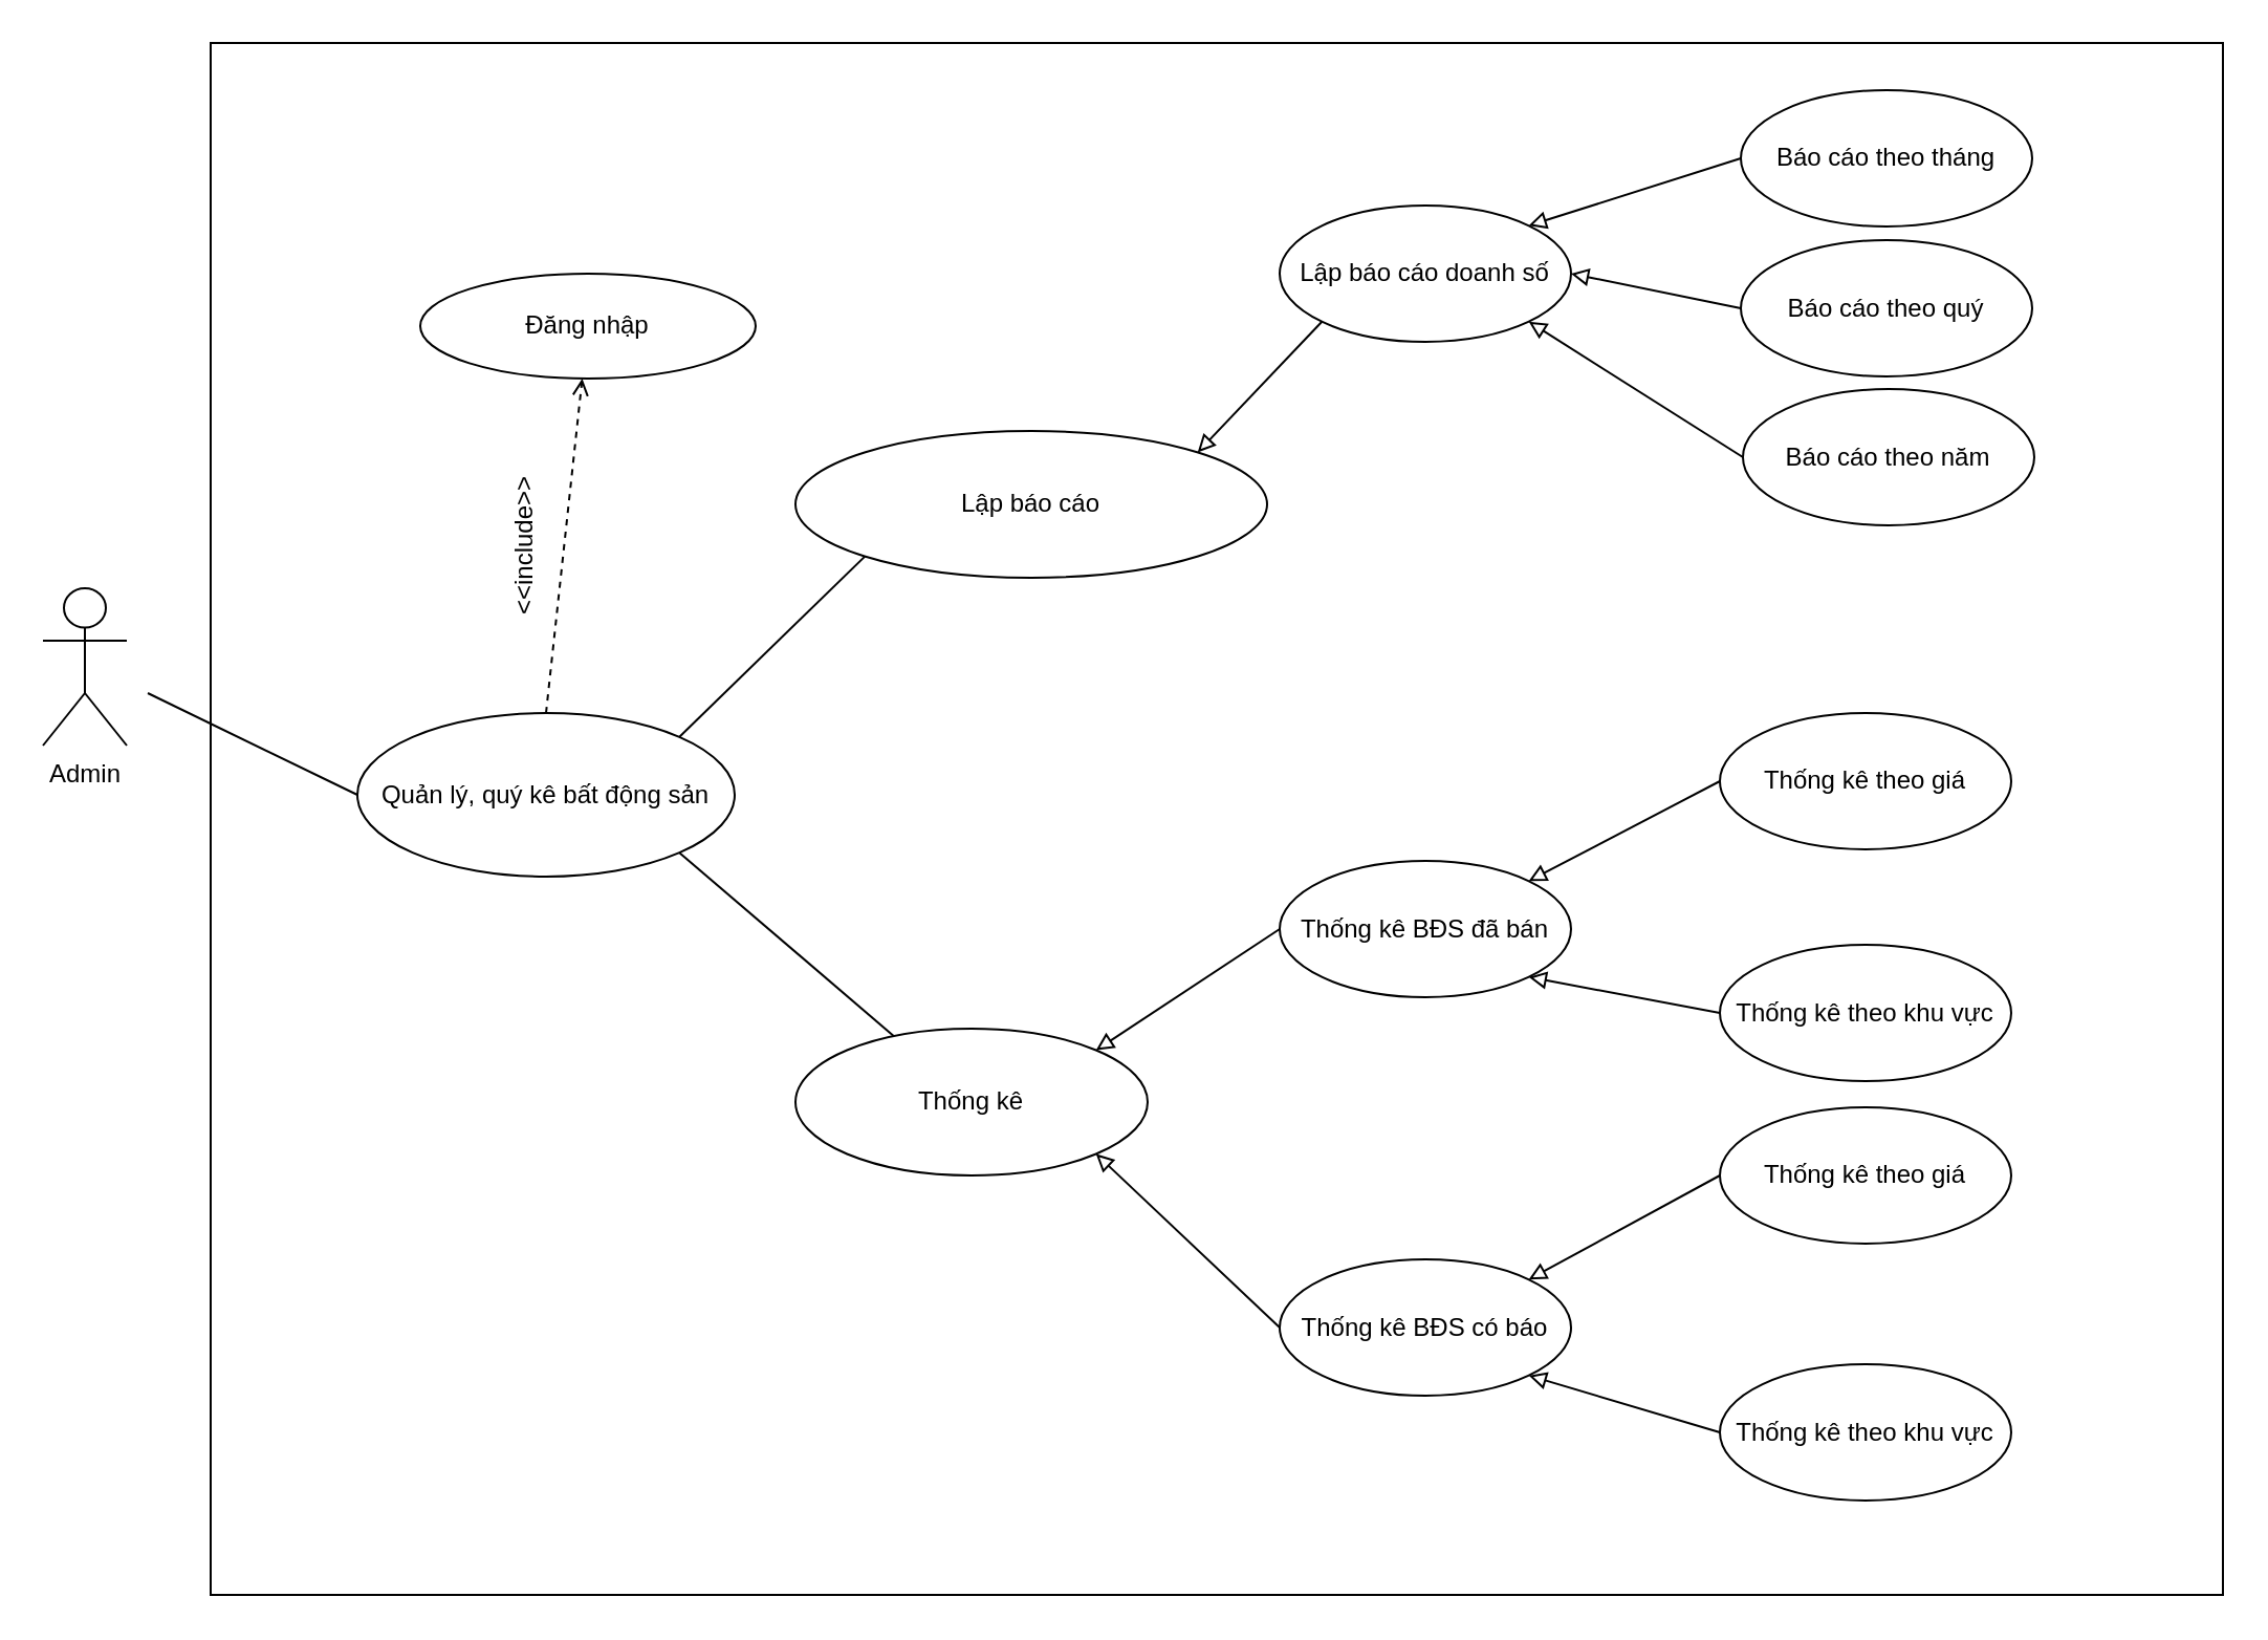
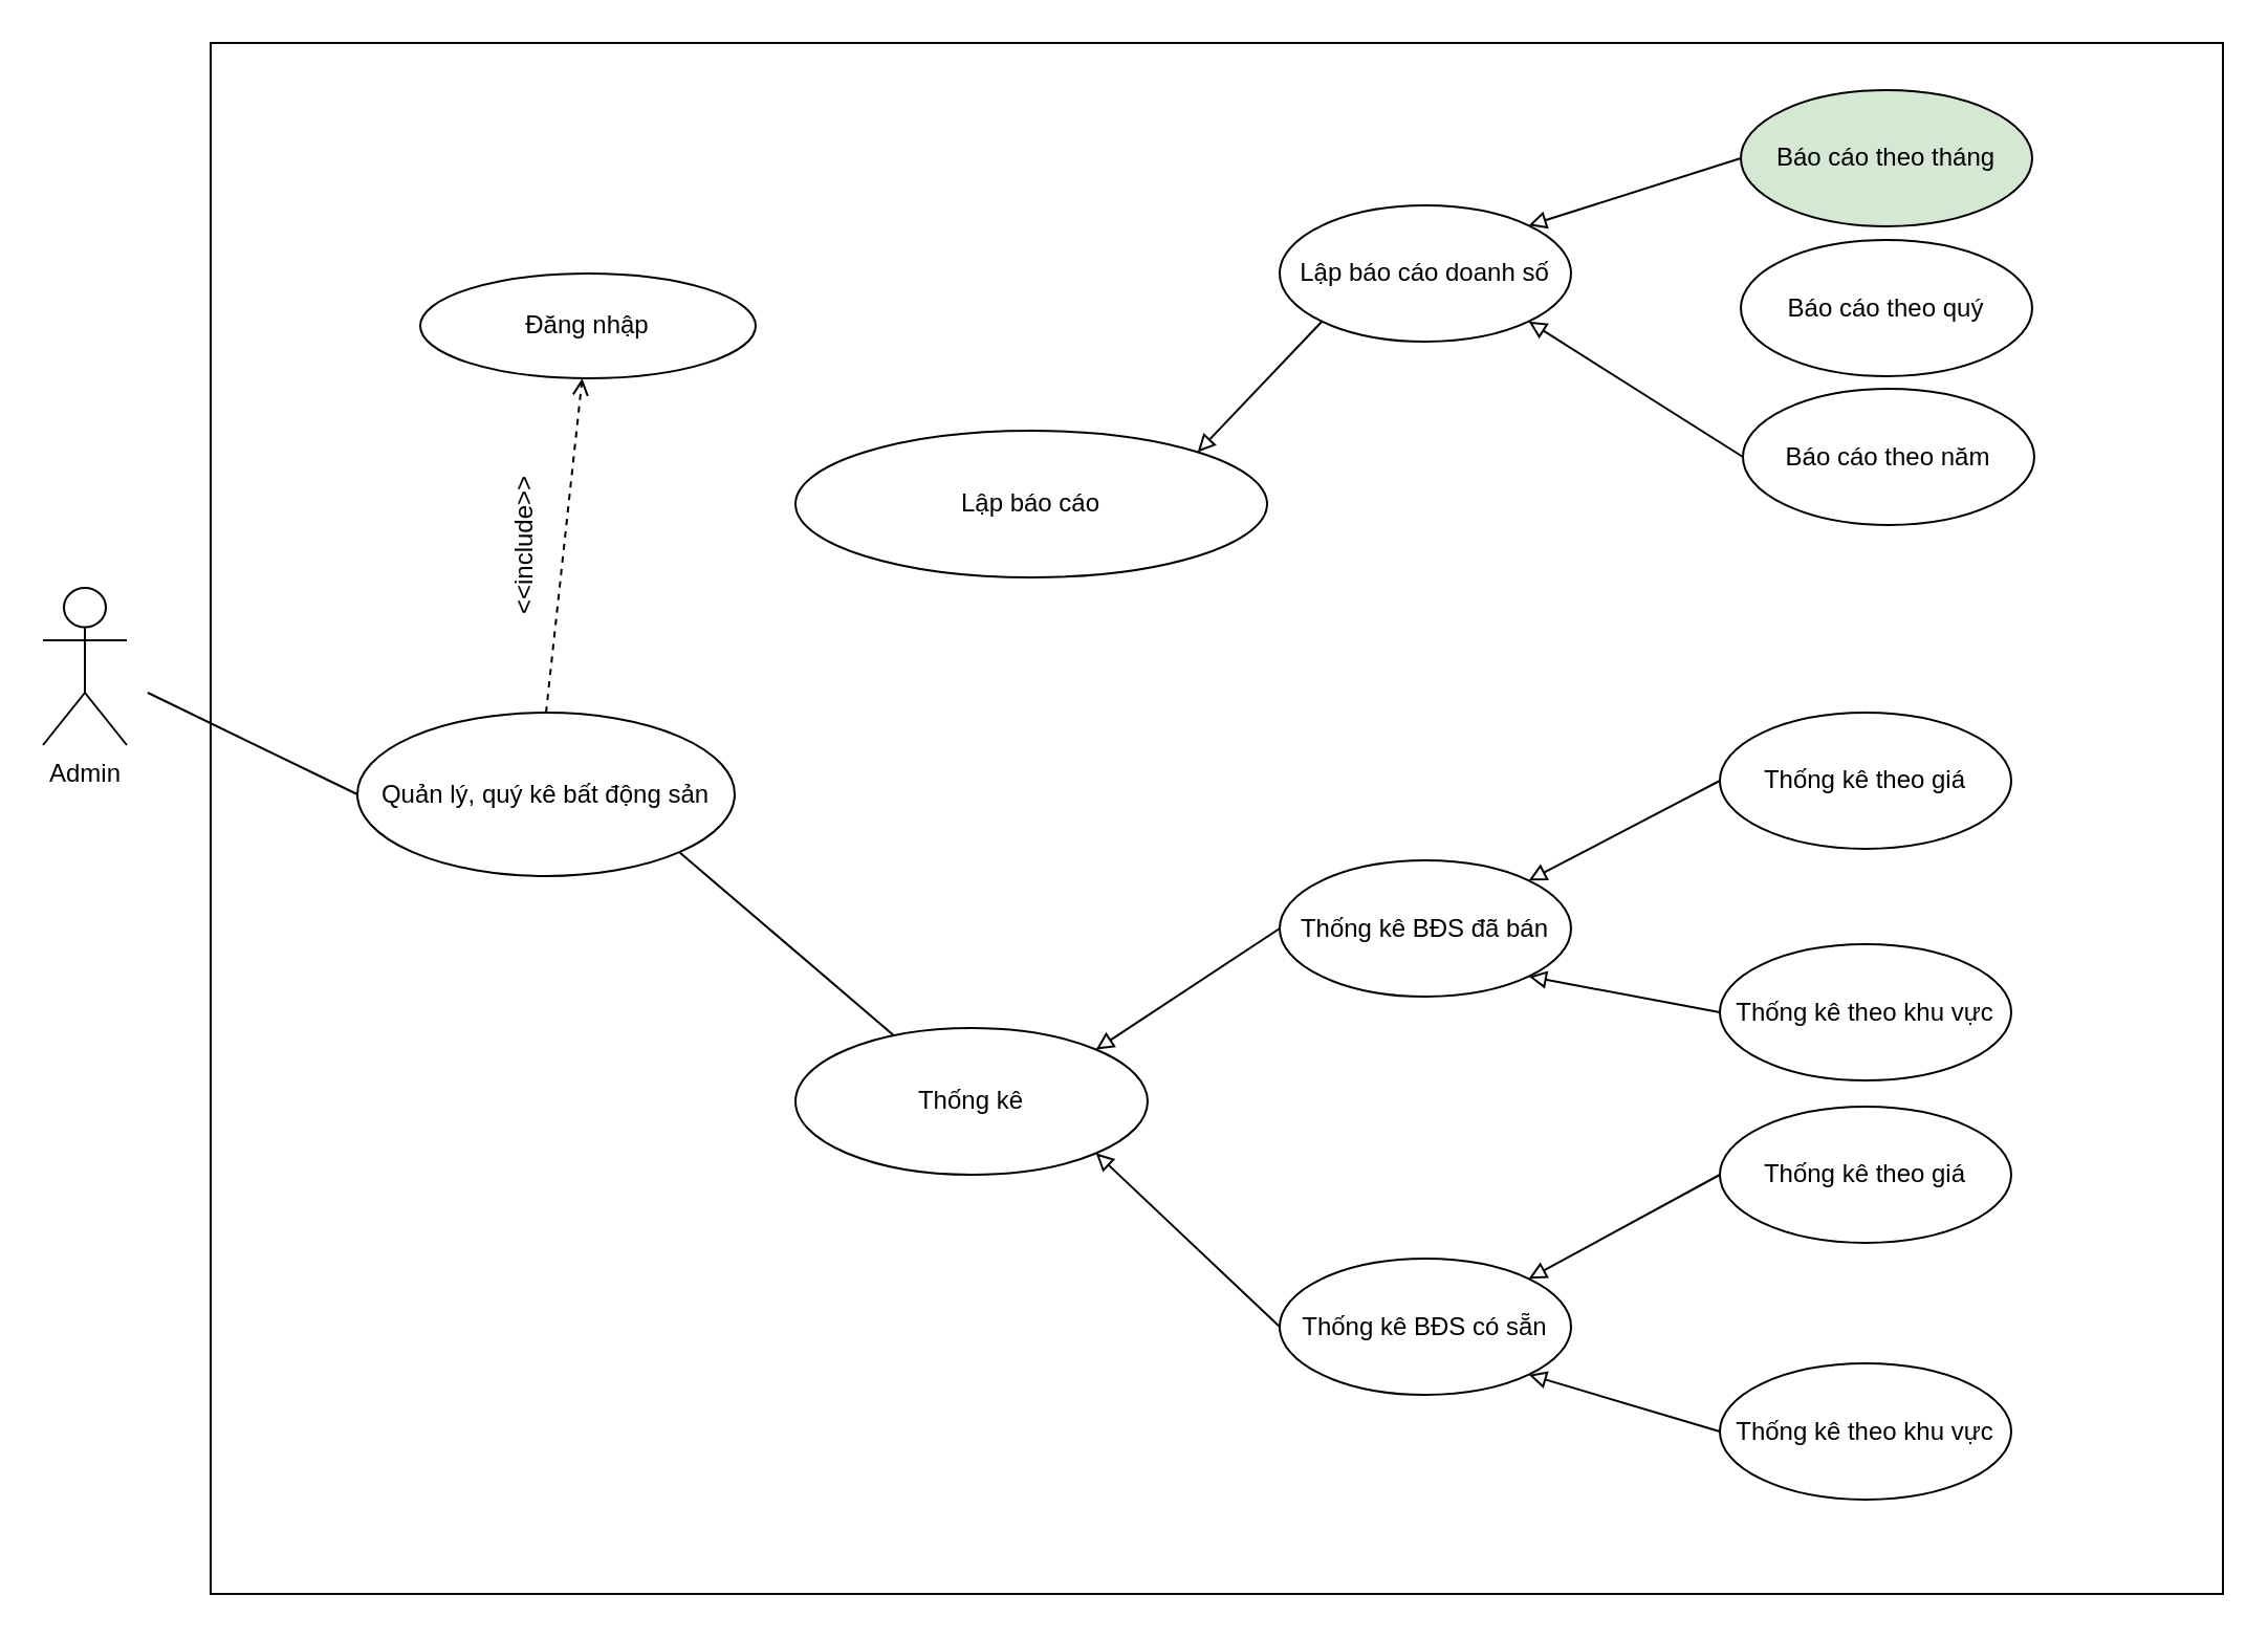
  <mxCell id="0" />
  <mxCell id="1" parent="0" />
  <mxCell id="2" value="Admin" style="shape=umlActor;verticalLabelPosition=bottom;labelBackgroundColor=#ffffff;verticalAlign=top;html=1;outlineConnect=0;" vertex="1" parent="1"><mxGeometry x="20" y="280" width="40" height="75" as="geometry" /></mxCell>
  <mxCell id="3" value="" style="rounded=0;whiteSpace=wrap;html=1;" vertex="1" parent="1"><mxGeometry x="100" y="20" width="960" height="740" as="geometry" /></mxCell>
  <mxCell id="4" value="Quản lý, quý kê bất động sản" style="ellipse;whiteSpace=wrap;html=1;" vertex="1" parent="1"><mxGeometry x="170" y="339.5" width="180" height="78" as="geometry" /></mxCell>
  <mxCell id="5" value="Lập báo cáo doanh số" style="ellipse;whiteSpace=wrap;html=1;" vertex="1" parent="1"><mxGeometry x="610" y="97.5" width="139" height="65" as="geometry" /></mxCell>
  <mxCell id="6" value="" style="endArrow=none;html=1;entryX=0;entryY=0.5;entryDx=0;entryDy=0;" edge="1" parent="1" target="4"><mxGeometry width="50" height="50" relative="1" as="geometry"><mxPoint x="70" y="330" as="sourcePoint" /><mxPoint x="130" y="250" as="targetPoint" /></mxGeometry></mxCell>
  <mxCell id="7" value="" style="endArrow=open;dashed=1;html=1;endFill=0;exitX=0.5;exitY=0;exitDx=0;exitDy=0;" edge="1" parent="1" source="4" target="9"><mxGeometry width="50" height="50" relative="1" as="geometry"><mxPoint x="602.5" y="290" as="sourcePoint" /><mxPoint x="740.074" y="332.322" as="targetPoint" /></mxGeometry></mxCell>
  <mxCell id="8" value="&amp;lt;&amp;lt;include&amp;gt;&amp;gt;" style="text;html=1;strokeColor=none;fillColor=none;align=center;verticalAlign=middle;whiteSpace=wrap;rounded=0;rotation=-90;" vertex="1" parent="1"><mxGeometry x="230" y="250" width="40" height="20" as="geometry" /></mxCell>
  <mxCell id="9" value="Đăng nhập" style="ellipse;whiteSpace=wrap;html=1;" vertex="1" parent="1"><mxGeometry x="200" y="130" width="160" height="50" as="geometry" /></mxCell>
  <mxCell id="10" value="" style="endArrow=block;html=1;endFill=0;exitX=0;exitY=1;exitDx=0;exitDy=0;entryX=1;entryY=0;entryDx=0;entryDy=0;" edge="1" parent="1" source="5" target="11"><mxGeometry width="50" height="50" relative="1" as="geometry"><mxPoint x="468.5" y="209.5" as="sourcePoint" /><mxPoint x="402.976" y="310.47" as="targetPoint" /><Array as="points" /></mxGeometry></mxCell>
  <mxCell id="11" value="Lập báo cáo" style="ellipse;whiteSpace=wrap;html=1;" vertex="1" parent="1"><mxGeometry x="379" y="205" width="225" height="70" as="geometry" /></mxCell>
- <mxCell id="12" value="" style="endArrow=none;html=1;entryX=0;entryY=1;entryDx=0;entryDy=0;exitX=1;exitY=0;exitDx=0;exitDy=0;" edge="1" parent="1" source="4" target="11"><mxGeometry width="50" height="50" relative="1" as="geometry"><mxPoint x="80" y="340" as="sourcePoint" /><mxPoint x="180" y="388.5" as="targetPoint" /></mxGeometry></mxCell>
  <mxCell id="13" value="Thống kê" style="ellipse;whiteSpace=wrap;html=1;" vertex="1" parent="1"><mxGeometry x="379" y="490" width="168" height="70" as="geometry" /></mxCell>
  <mxCell id="14" value="" style="endArrow=none;html=1;exitX=1;exitY=1;exitDx=0;exitDy=0;" edge="1" parent="1" source="4" target="13"><mxGeometry width="50" height="50" relative="1" as="geometry"><mxPoint x="80" y="340" as="sourcePoint" /><mxPoint x="180" y="388.5" as="targetPoint" /></mxGeometry></mxCell>
  <mxCell id="15" value="Thống kê BĐS đã bán" style="ellipse;whiteSpace=wrap;html=1;" vertex="1" parent="1"><mxGeometry x="610" y="410" width="139" height="65" as="geometry" /></mxCell>
- <mxCell id="16" value="Thống kê BĐS có báo" style="ellipse;whiteSpace=wrap;html=1;" vertex="1" parent="1"><mxGeometry x="610" y="600" width="139" height="65" as="geometry" /></mxCell>
- <mxCell id="17" value="Báo cáo theo tháng" style="ellipse;whiteSpace=wrap;html=1;" vertex="1" parent="1"><mxGeometry x="830" y="42.5" width="139" height="65" as="geometry" /></mxCell>
+ <mxCell id="16" value="Thống kê BĐS có sẵn" style="ellipse;whiteSpace=wrap;html=1;" vertex="1" parent="1"><mxGeometry x="610" y="600" width="139" height="65" as="geometry" /></mxCell>
+ <mxCell id="17" value="Báo cáo theo tháng" style="ellipse;whiteSpace=wrap;html=1;fillColor=#d5e8d4;" vertex="1" parent="1"><mxGeometry x="830" y="42.5" width="139" height="65" as="geometry" /></mxCell>
  <mxCell id="18" value="Báo cáo theo quý" style="ellipse;whiteSpace=wrap;html=1;" vertex="1" parent="1"><mxGeometry x="830" y="114" width="139" height="65" as="geometry" /></mxCell>
  <mxCell id="19" value="Báo cáo theo năm" style="ellipse;whiteSpace=wrap;html=1;" vertex="1" parent="1"><mxGeometry x="831" y="185" width="139" height="65" as="geometry" /></mxCell>
  <mxCell id="20" value="" style="endArrow=block;html=1;endFill=0;exitX=0;exitY=0.5;exitDx=0;exitDy=0;entryX=1;entryY=0;entryDx=0;entryDy=0;" edge="1" parent="1" source="17" target="5"><mxGeometry width="50" height="50" relative="1" as="geometry"><mxPoint x="640.153" y="162.886" as="sourcePoint" /><mxPoint x="532.397" y="225.251" as="targetPoint" /><Array as="points" /></mxGeometry></mxCell>
- <mxCell id="21" value="" style="endArrow=block;html=1;endFill=0;exitX=0;exitY=0.5;exitDx=0;exitDy=0;entryX=1;entryY=0.5;entryDx=0;entryDy=0;" edge="1" parent="1" source="18" target="5"><mxGeometry width="50" height="50" relative="1" as="geometry"><mxPoint x="650.153" y="172.886" as="sourcePoint" /><mxPoint x="542.397" y="235.251" as="targetPoint" /><Array as="points" /></mxGeometry></mxCell>
  <mxCell id="22" value="" style="endArrow=block;html=1;endFill=0;exitX=0;exitY=0.5;exitDx=0;exitDy=0;entryX=1;entryY=1;entryDx=0;entryDy=0;" edge="1" parent="1" source="19" target="5"><mxGeometry width="50" height="50" relative="1" as="geometry"><mxPoint x="660.153" y="182.886" as="sourcePoint" /><mxPoint x="552.397" y="245.251" as="targetPoint" /><Array as="points" /></mxGeometry></mxCell>
  <mxCell id="23" value="Thống kê theo giá" style="ellipse;whiteSpace=wrap;html=1;" vertex="1" parent="1"><mxGeometry x="820" y="339.5" width="139" height="65" as="geometry" /></mxCell>
  <mxCell id="24" value="Thống kê theo khu vực" style="ellipse;whiteSpace=wrap;html=1;" vertex="1" parent="1"><mxGeometry x="820" y="450" width="139" height="65" as="geometry" /></mxCell>
  <mxCell id="25" value="Thống kê theo giá" style="ellipse;whiteSpace=wrap;html=1;" vertex="1" parent="1"><mxGeometry x="820" y="527.5" width="139" height="65" as="geometry" /></mxCell>
  <mxCell id="26" value="Thống kê theo khu vực" style="ellipse;whiteSpace=wrap;html=1;" vertex="1" parent="1"><mxGeometry x="820" y="650" width="139" height="65" as="geometry" /></mxCell>
  <mxCell id="27" value="" style="endArrow=block;html=1;endFill=0;exitX=0;exitY=0.5;exitDx=0;exitDy=0;entryX=1;entryY=0;entryDx=0;entryDy=0;" edge="1" parent="1" source="23" target="15"><mxGeometry width="50" height="50" relative="1" as="geometry"><mxPoint x="840" y="85" as="sourcePoint" /><mxPoint x="738.847" y="117.114" as="targetPoint" /><Array as="points" /></mxGeometry></mxCell>
  <mxCell id="28" value="" style="endArrow=block;html=1;endFill=0;exitX=0;exitY=0.5;exitDx=0;exitDy=0;entryX=1;entryY=1;entryDx=0;entryDy=0;" edge="1" parent="1" source="24" target="15"><mxGeometry width="50" height="50" relative="1" as="geometry"><mxPoint x="850" y="95" as="sourcePoint" /><mxPoint x="748.847" y="127.114" as="targetPoint" /><Array as="points" /></mxGeometry></mxCell>
  <mxCell id="29" value="" style="endArrow=block;html=1;endFill=0;exitX=0;exitY=0.5;exitDx=0;exitDy=0;entryX=1;entryY=0;entryDx=0;entryDy=0;" edge="1" parent="1" source="25" target="16"><mxGeometry width="50" height="50" relative="1" as="geometry"><mxPoint x="830" y="382" as="sourcePoint" /><mxPoint x="738.847" y="429.614" as="targetPoint" /><Array as="points" /></mxGeometry></mxCell>
  <mxCell id="30" value="" style="endArrow=block;html=1;endFill=0;exitX=0;exitY=0.5;exitDx=0;exitDy=0;entryX=1;entryY=0;entryDx=0;entryDy=0;" edge="1" parent="1" source="15" target="13"><mxGeometry width="50" height="50" relative="1" as="geometry"><mxPoint x="840" y="392" as="sourcePoint" /><mxPoint x="748.847" y="439.614" as="targetPoint" /><Array as="points" /></mxGeometry></mxCell>
  <mxCell id="31" value="" style="endArrow=block;html=1;endFill=0;exitX=0;exitY=0.5;exitDx=0;exitDy=0;entryX=1;entryY=1;entryDx=0;entryDy=0;" edge="1" parent="1" source="26" target="16"><mxGeometry width="50" height="50" relative="1" as="geometry"><mxPoint x="830" y="492.5" as="sourcePoint" /><mxPoint x="738.847" y="475.386" as="targetPoint" /><Array as="points" /></mxGeometry></mxCell>
  <mxCell id="32" value="" style="endArrow=block;html=1;endFill=0;exitX=0;exitY=0.5;exitDx=0;exitDy=0;entryX=1;entryY=1;entryDx=0;entryDy=0;" edge="1" parent="1" source="16" target="13"><mxGeometry width="50" height="50" relative="1" as="geometry"><mxPoint x="840" y="502.5" as="sourcePoint" /><mxPoint x="748.847" y="485.386" as="targetPoint" /><Array as="points" /></mxGeometry></mxCell>
